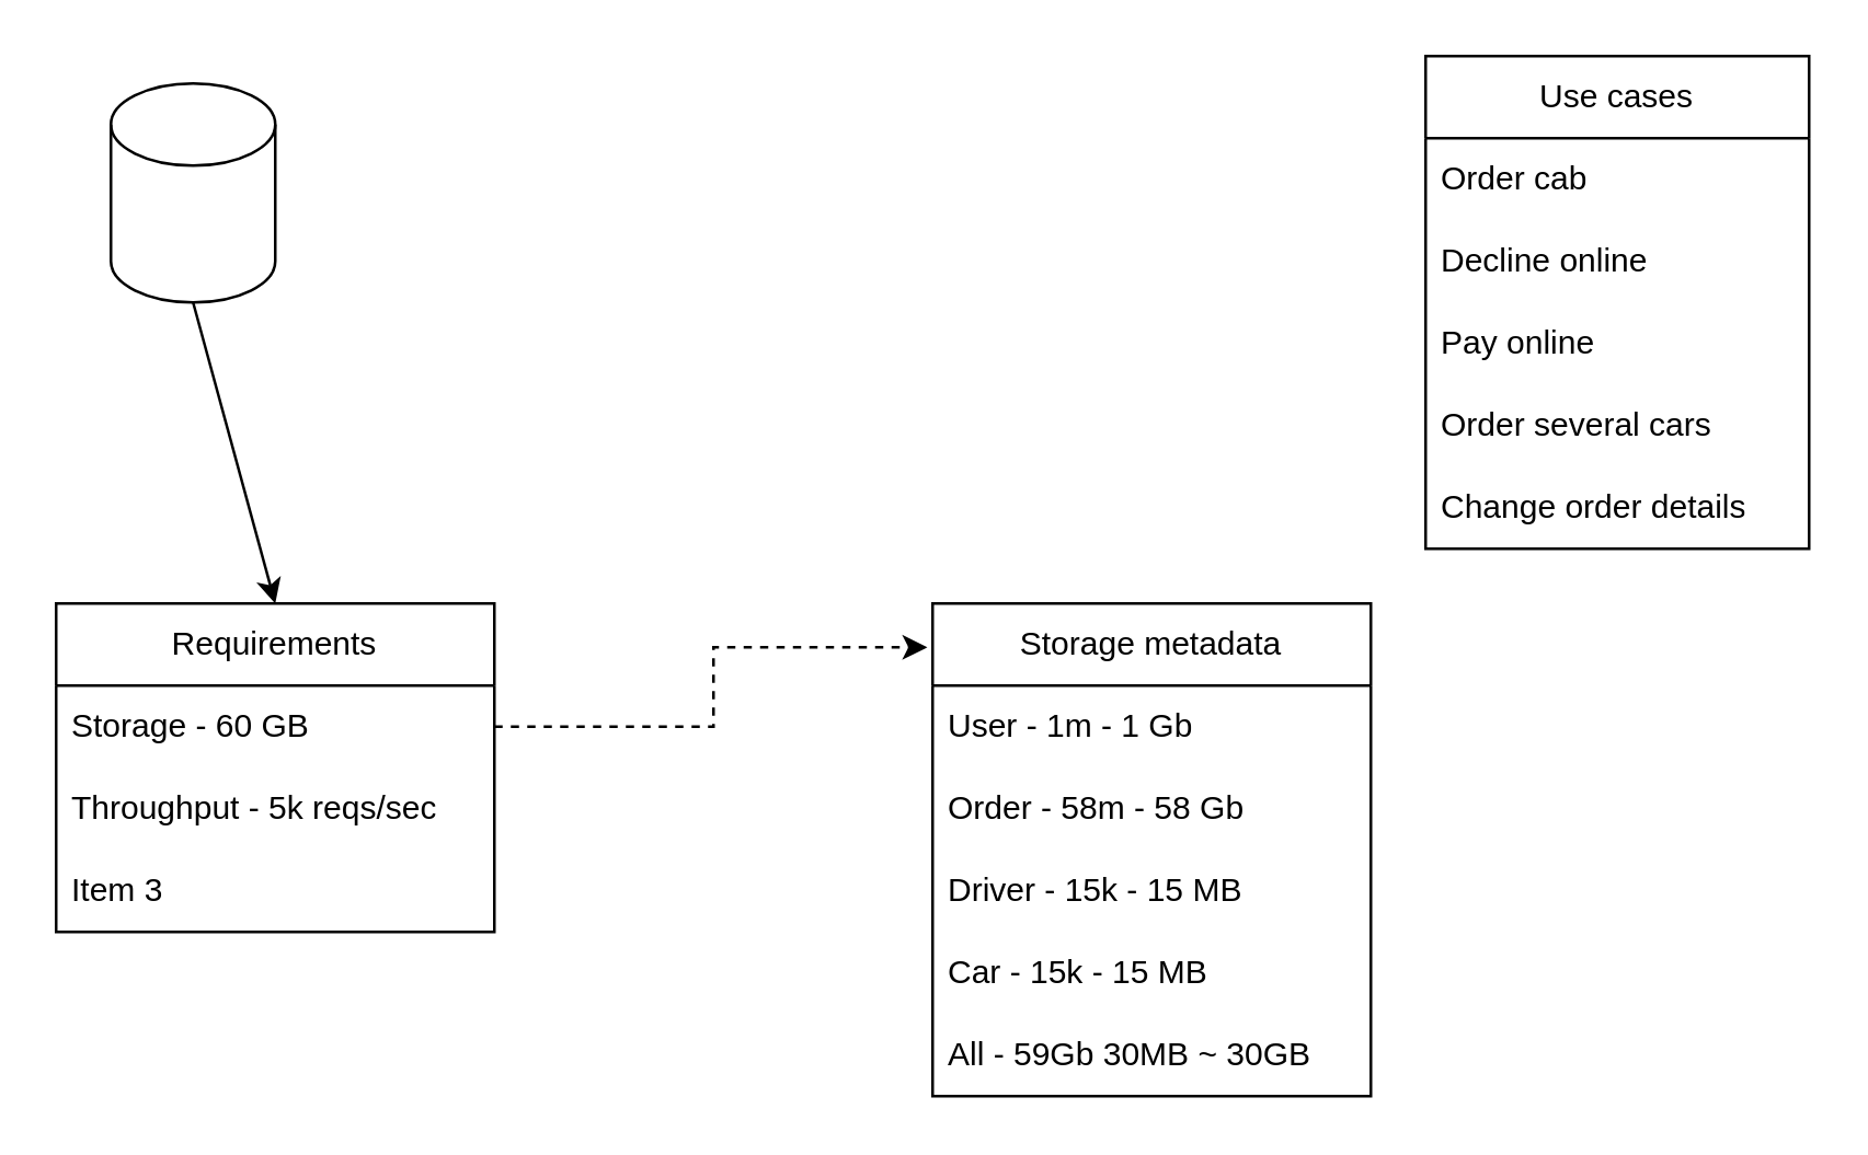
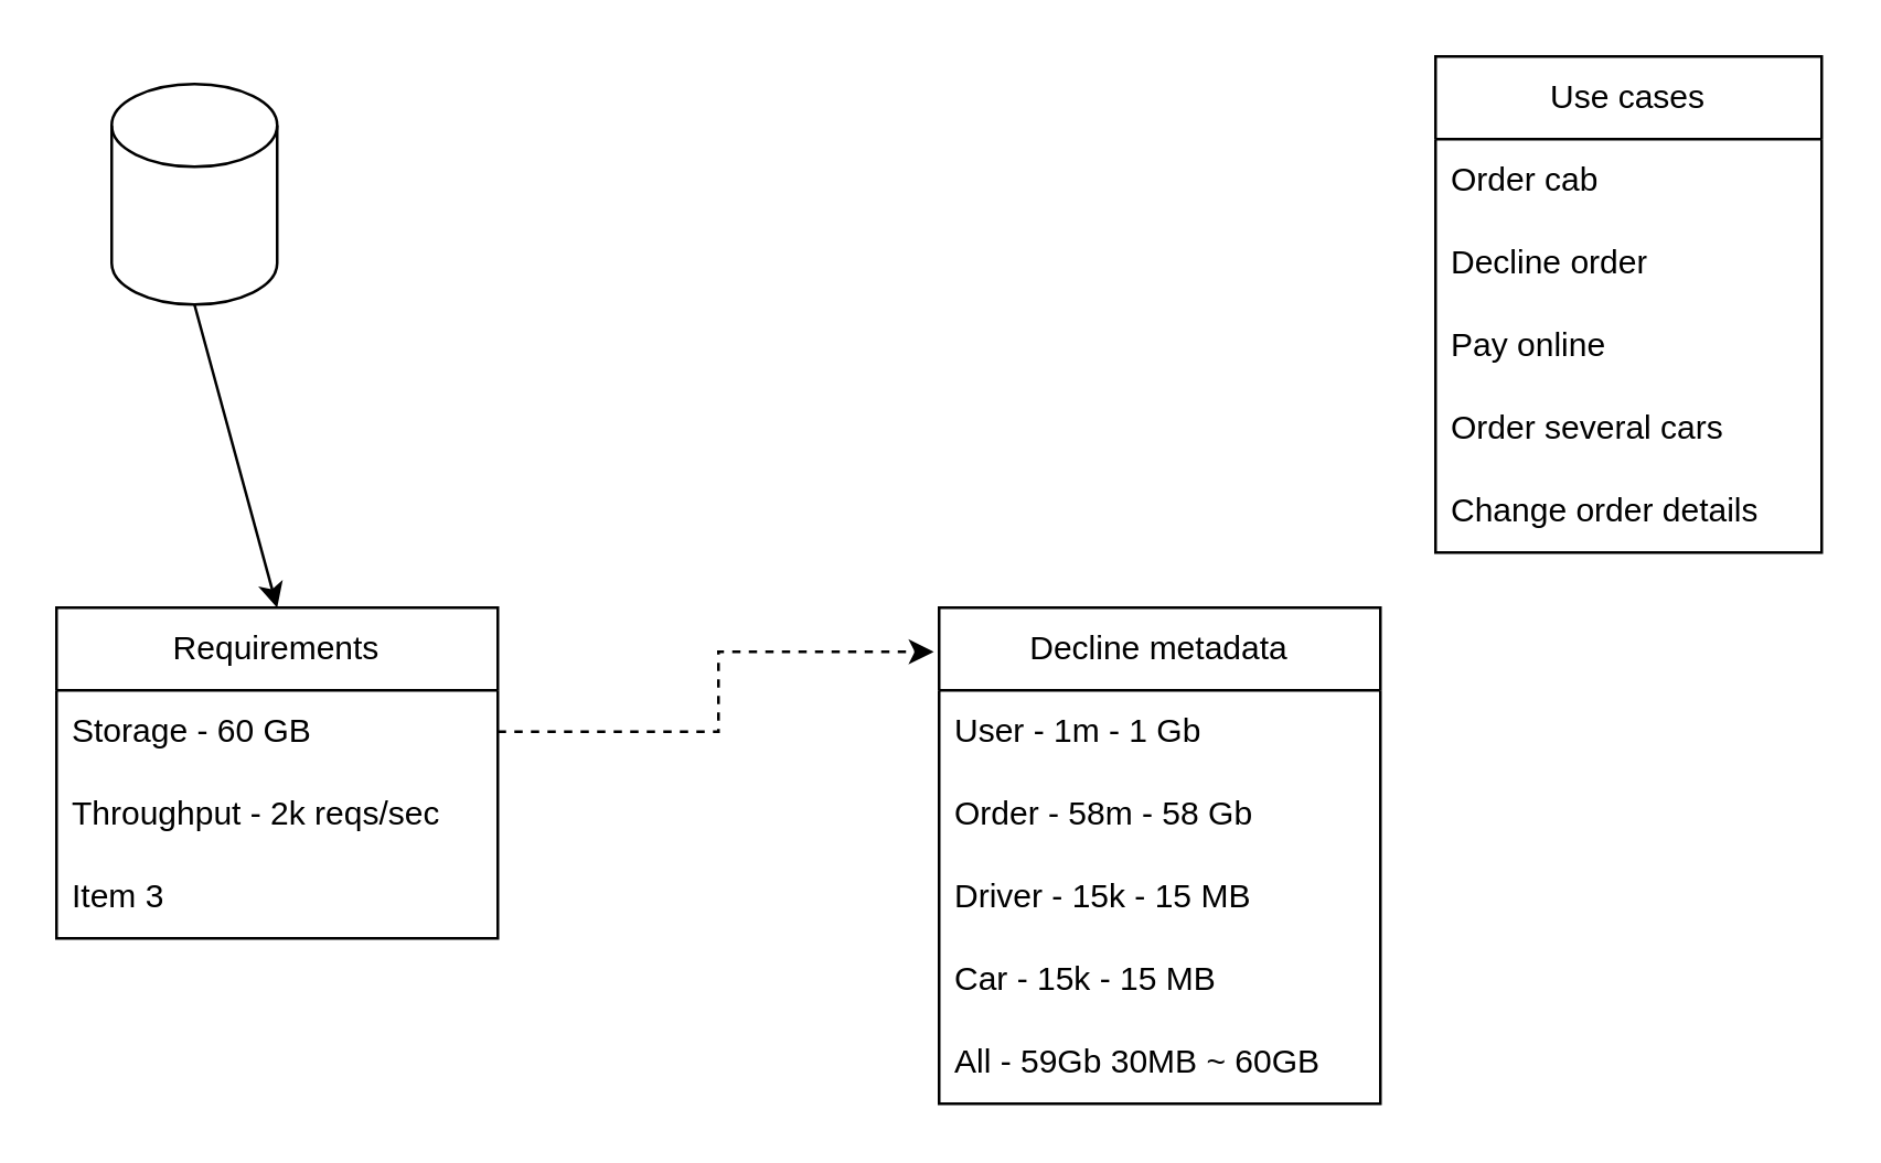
  <mxCell id="0" />
  <mxCell id="1" parent="0" />
  <mxCell id="2" value="" style="shape=cylinder3;whiteSpace=wrap;html=1;boundedLbl=1;backgroundOutline=1;size=15;movable=1;resizable=1;rotatable=1;deletable=1;editable=1;locked=0;connectable=1;" parent="1" vertex="1"><mxGeometry x="40" y="30" width="60" height="80" as="geometry" /></mxCell>
  <mxCell id="3" value="Requirements" style="swimlane;fontStyle=0;childLayout=stackLayout;horizontal=1;startSize=30;horizontalStack=0;resizeParent=1;resizeParentMax=0;resizeLast=0;collapsible=1;marginBottom=0;whiteSpace=wrap;html=1;" parent="1" vertex="1"><mxGeometry x="20" y="220" width="160" height="120" as="geometry" /></mxCell>
  <mxCell id="4" value="Storage - 60 GB" style="text;strokeColor=none;fillColor=none;align=left;verticalAlign=middle;spacingLeft=4;spacingRight=4;overflow=hidden;points=[[0,0.5],[1,0.5]];portConstraint=eastwest;rotatable=0;whiteSpace=wrap;html=1;" parent="3" vertex="1"><mxGeometry y="30" width="160" height="30" as="geometry" /></mxCell>
- <mxCell id="5" value="Throughput - 5k reqs/sec" style="text;strokeColor=none;fillColor=none;align=left;verticalAlign=middle;spacingLeft=4;spacingRight=4;overflow=hidden;points=[[0,0.5],[1,0.5]];portConstraint=eastwest;rotatable=0;whiteSpace=wrap;html=1;" parent="3" vertex="1"><mxGeometry y="60" width="160" height="30" as="geometry" /></mxCell>
+ <mxCell id="5" value="Throughput - 2k reqs/sec" style="text;strokeColor=none;fillColor=none;align=left;verticalAlign=middle;spacingLeft=4;spacingRight=4;overflow=hidden;points=[[0,0.5],[1,0.5]];portConstraint=eastwest;rotatable=0;whiteSpace=wrap;html=1;" parent="3" vertex="1"><mxGeometry y="60" width="160" height="30" as="geometry" /></mxCell>
  <mxCell id="6" value="Item 3" style="text;strokeColor=none;fillColor=none;align=left;verticalAlign=middle;spacingLeft=4;spacingRight=4;overflow=hidden;points=[[0,0.5],[1,0.5]];portConstraint=eastwest;rotatable=0;whiteSpace=wrap;html=1;" parent="3" vertex="1"><mxGeometry y="90" width="160" height="30" as="geometry" /></mxCell>
- <mxCell id="7" value="Storage metadata" style="swimlane;fontStyle=0;childLayout=stackLayout;horizontal=1;startSize=30;horizontalStack=0;resizeParent=1;resizeParentMax=0;resizeLast=0;collapsible=1;marginBottom=0;whiteSpace=wrap;html=1;" parent="1" vertex="1"><mxGeometry x="340" y="220" width="160" height="180" as="geometry" /></mxCell>
+ <mxCell id="7" value="Decline metadata" style="swimlane;fontStyle=0;childLayout=stackLayout;horizontal=1;startSize=30;horizontalStack=0;resizeParent=1;resizeParentMax=0;resizeLast=0;collapsible=1;marginBottom=0;whiteSpace=wrap;html=1;" parent="1" vertex="1"><mxGeometry x="340" y="220" width="160" height="180" as="geometry" /></mxCell>
  <mxCell id="8" value="User - 1m - 1 Gb" style="text;strokeColor=none;fillColor=none;align=left;verticalAlign=middle;spacingLeft=4;spacingRight=4;overflow=hidden;points=[[0,0.5],[1,0.5]];portConstraint=eastwest;rotatable=0;whiteSpace=wrap;html=1;" parent="7" vertex="1"><mxGeometry y="30" width="160" height="30" as="geometry" /></mxCell>
  <mxCell id="9" value="Order - 58m - 58 Gb" style="text;strokeColor=none;fillColor=none;align=left;verticalAlign=middle;spacingLeft=4;spacingRight=4;overflow=hidden;points=[[0,0.5],[1,0.5]];portConstraint=eastwest;rotatable=0;whiteSpace=wrap;html=1;" parent="7" vertex="1"><mxGeometry y="60" width="160" height="30" as="geometry" /></mxCell>
  <mxCell id="10" value="Driver - 15k - 15 MB" style="text;strokeColor=none;fillColor=none;align=left;verticalAlign=middle;spacingLeft=4;spacingRight=4;overflow=hidden;points=[[0,0.5],[1,0.5]];portConstraint=eastwest;rotatable=0;whiteSpace=wrap;html=1;" parent="7" vertex="1"><mxGeometry y="90" width="160" height="30" as="geometry" /></mxCell>
  <mxCell id="11" value="Car - 15k - 15 MB" style="text;strokeColor=none;fillColor=none;align=left;verticalAlign=middle;spacingLeft=4;spacingRight=4;overflow=hidden;points=[[0,0.5],[1,0.5]];portConstraint=eastwest;rotatable=0;whiteSpace=wrap;html=1;" parent="7" vertex="1"><mxGeometry y="120" width="160" height="30" as="geometry" /></mxCell>
- <mxCell id="12" value="All - 59Gb 30MB ~ 30GB" style="text;strokeColor=none;fillColor=none;align=left;verticalAlign=middle;spacingLeft=4;spacingRight=4;overflow=hidden;points=[[0,0.5],[1,0.5]];portConstraint=eastwest;rotatable=0;whiteSpace=wrap;html=1;" parent="7" vertex="1"><mxGeometry y="150" width="160" height="30" as="geometry" /></mxCell>
+ <mxCell id="12" value="All - 59Gb 30MB ~ 60GB" style="text;strokeColor=none;fillColor=none;align=left;verticalAlign=middle;spacingLeft=4;spacingRight=4;overflow=hidden;points=[[0,0.5],[1,0.5]];portConstraint=eastwest;rotatable=0;whiteSpace=wrap;html=1;" parent="7" vertex="1"><mxGeometry y="150" width="160" height="30" as="geometry" /></mxCell>
  <mxCell id="13" value="Use cases" style="swimlane;fontStyle=0;childLayout=stackLayout;horizontal=1;startSize=30;horizontalStack=0;resizeParent=1;resizeParentMax=0;resizeLast=0;collapsible=1;marginBottom=0;whiteSpace=wrap;html=1;" parent="1" vertex="1"><mxGeometry x="520" y="20" width="140" height="180" as="geometry" /></mxCell>
  <mxCell id="14" value="Order cab" style="text;strokeColor=none;fillColor=none;align=left;verticalAlign=middle;spacingLeft=4;spacingRight=4;overflow=hidden;points=[[0,0.5],[1,0.5]];portConstraint=eastwest;rotatable=0;whiteSpace=wrap;html=1;" parent="13" vertex="1"><mxGeometry y="30" width="140" height="30" as="geometry" /></mxCell>
- <mxCell id="15" value="Decline online" style="text;strokeColor=none;fillColor=none;align=left;verticalAlign=middle;spacingLeft=4;spacingRight=4;overflow=hidden;points=[[0,0.5],[1,0.5]];portConstraint=eastwest;rotatable=0;whiteSpace=wrap;html=1;" parent="13" vertex="1"><mxGeometry y="60" width="140" height="30" as="geometry" /></mxCell>
+ <mxCell id="15" value="Decline order" style="text;strokeColor=none;fillColor=none;align=left;verticalAlign=middle;spacingLeft=4;spacingRight=4;overflow=hidden;points=[[0,0.5],[1,0.5]];portConstraint=eastwest;rotatable=0;whiteSpace=wrap;html=1;" parent="13" vertex="1"><mxGeometry y="60" width="140" height="30" as="geometry" /></mxCell>
  <mxCell id="16" value="Pay online" style="text;strokeColor=none;fillColor=none;align=left;verticalAlign=middle;spacingLeft=4;spacingRight=4;overflow=hidden;points=[[0,0.5],[1,0.5]];portConstraint=eastwest;rotatable=0;whiteSpace=wrap;html=1;" parent="13" vertex="1"><mxGeometry y="90" width="140" height="30" as="geometry" /></mxCell>
  <mxCell id="17" value="Order several cars" style="text;strokeColor=none;fillColor=none;align=left;verticalAlign=middle;spacingLeft=4;spacingRight=4;overflow=hidden;points=[[0,0.5],[1,0.5]];portConstraint=eastwest;rotatable=0;whiteSpace=wrap;html=1;" parent="13" vertex="1"><mxGeometry y="120" width="140" height="30" as="geometry" /></mxCell>
  <mxCell id="18" value="Change order details" style="text;strokeColor=none;fillColor=none;align=left;verticalAlign=middle;spacingLeft=4;spacingRight=4;overflow=hidden;points=[[0,0.5],[1,0.5]];portConstraint=eastwest;rotatable=0;whiteSpace=wrap;html=1;" parent="13" vertex="1"><mxGeometry y="150" width="140" height="30" as="geometry" /></mxCell>
  <mxCell id="19" value="" style="endArrow=classic;html=1;rounded=0;exitX=0.5;exitY=1;exitDx=0;exitDy=0;exitPerimeter=0;entryX=0.5;entryY=0;entryDx=0;entryDy=0;" parent="1" source="2" target="3" edge="1"><mxGeometry width="50" height="50" relative="1" as="geometry"><mxPoint x="10" y="180" as="sourcePoint" /><mxPoint x="60" y="130" as="targetPoint" /></mxGeometry></mxCell>
  <mxCell id="20" style="edgeStyle=orthogonalEdgeStyle;rounded=0;orthogonalLoop=1;jettySize=auto;html=1;exitX=1;exitY=0.5;exitDx=0;exitDy=0;entryX=-0.012;entryY=0.089;entryDx=0;entryDy=0;entryPerimeter=0;dashed=1;" parent="1" source="4" target="7" edge="1"><mxGeometry relative="1" as="geometry" /></mxCell>
